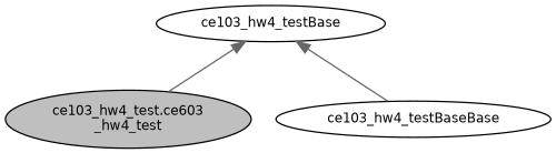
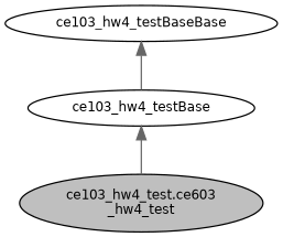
  digraph {
    node [color=black fillcolor=white fontname=Helvetica fontsize=10 shape=ellipse style=filled]
    edge [color=gray40 dir=back fontname=Helvetica fontsize=10 labelfontname=Helvetica labelfontsize=10 style=solid]
    n1 [fillcolor=grey75 fontcolor=black height=0.2 label="ce103_hw4_test.ce603\l_hw4_test" width=0.4]
    n2 [height=0.2 label=ce103_hw4_testBase width=0.4]
    n3 [height=0.2 label=ce103_hw4_testBaseBase width=0.4]
    n2 -> n1
-   n2 -> n3
+   n3 -> n2
  }
